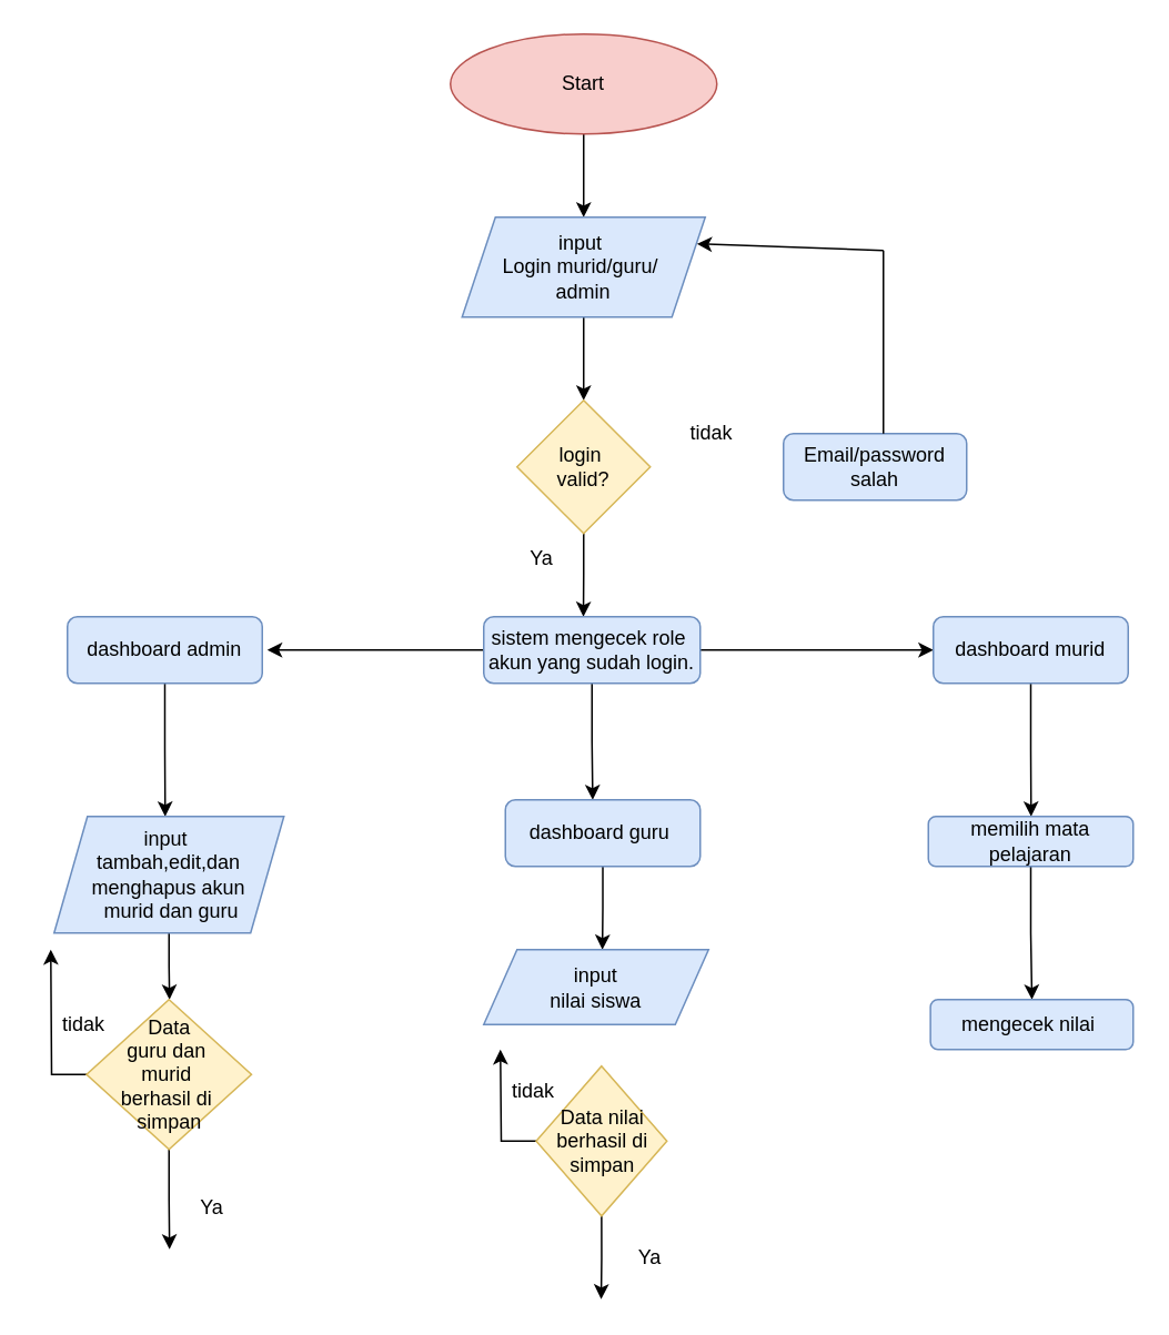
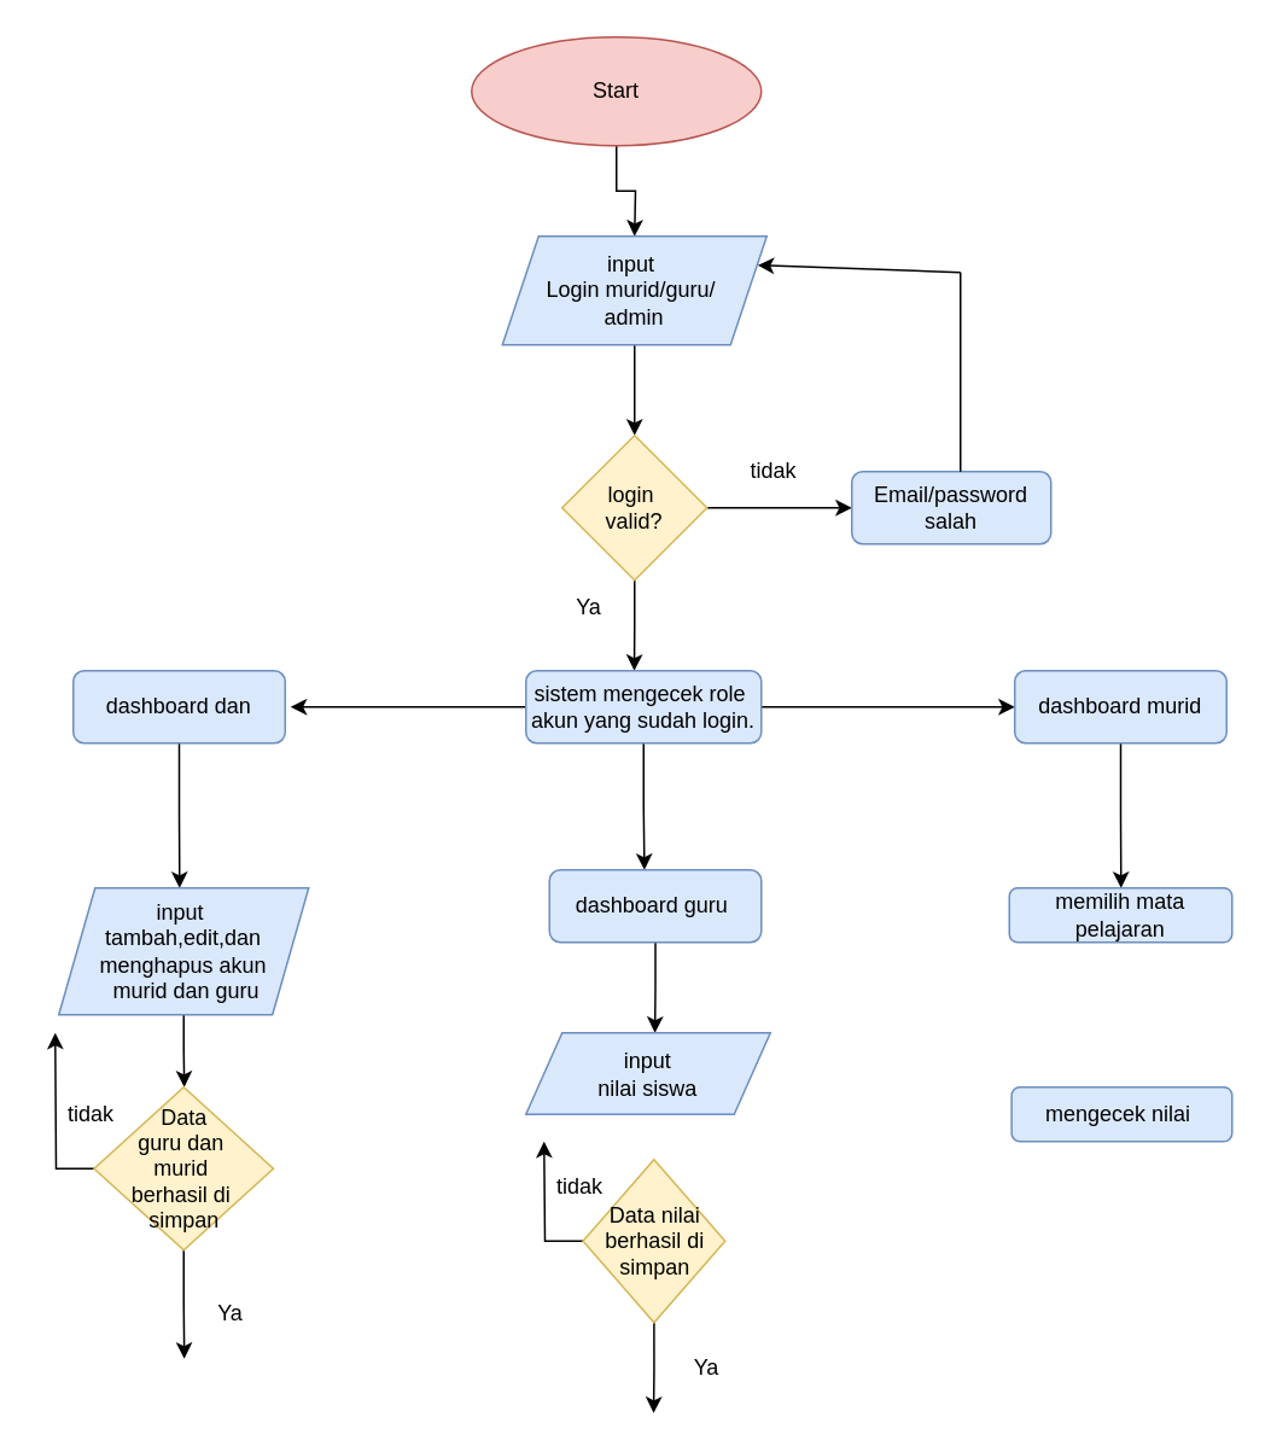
  <mxCell id="0" />
  <mxCell id="1" parent="0" />
  <mxCell id="2" style="edgeStyle=orthogonalEdgeStyle;rounded=0;orthogonalLoop=1;jettySize=auto;html=1;exitX=0.5;exitY=1;exitDx=0;exitDy=0;" parent="1" source="3" edge="1"><mxGeometry relative="1" as="geometry"><mxPoint x="350" y="130" as="targetPoint" /></mxGeometry></mxCell>
- <mxCell id="3" value="Start" style="ellipse;whiteSpace=wrap;html=1;fillColor=#f8cecc;strokeColor=#b85450;" parent="1" vertex="1"><mxGeometry x="270" y="20" width="160" height="60" as="geometry" /></mxCell>
+ <mxCell id="3" value="Start" style="ellipse;whiteSpace=wrap;html=1;fillColor=#f8cecc;strokeColor=#b85450;" parent="1" vertex="1"><mxGeometry x="260" y="20" width="160" height="60" as="geometry" /></mxCell>
  <mxCell id="4" style="edgeStyle=orthogonalEdgeStyle;rounded=0;orthogonalLoop=1;jettySize=auto;html=1;exitX=0.5;exitY=1;exitDx=0;exitDy=0;" parent="1" source="5" edge="1"><mxGeometry relative="1" as="geometry"><mxPoint x="350" y="240" as="targetPoint" /></mxGeometry></mxCell>
  <mxCell id="5" value="input&amp;nbsp;&lt;div&gt;Login murid/guru/&amp;nbsp;&lt;div&gt;admin&lt;/div&gt;&lt;/div&gt;" style="shape=parallelogram;perimeter=parallelogramPerimeter;whiteSpace=wrap;html=1;fixedSize=1;fillColor=#dae8fc;strokeColor=#6c8ebf;" parent="1" vertex="1"><mxGeometry x="277" y="130" width="146" height="60" as="geometry" /></mxCell>
  <mxCell id="6" style="edgeStyle=orthogonalEdgeStyle;rounded=0;orthogonalLoop=1;jettySize=auto;html=1;exitX=0.5;exitY=1;exitDx=0;exitDy=0;" parent="1" source="8" edge="1"><mxGeometry relative="1" as="geometry"><mxPoint x="349.857" y="370" as="targetPoint" /></mxGeometry></mxCell>
+ <mxCell id="7" style="edgeStyle=orthogonalEdgeStyle;rounded=0;orthogonalLoop=1;jettySize=auto;html=1;exitX=1;exitY=0.5;exitDx=0;exitDy=0;entryX=0;entryY=0.5;entryDx=0;entryDy=0;" parent="1" source="8" target="14" edge="1"><mxGeometry relative="1" as="geometry" /></mxCell>
  <mxCell id="8" value="login&amp;nbsp;&lt;div&gt;valid?&lt;/div&gt;" style="rhombus;whiteSpace=wrap;html=1;fillColor=#fff2cc;strokeColor=#d6b656;" parent="1" vertex="1"><mxGeometry x="310" y="240" width="80" height="80" as="geometry" /></mxCell>
  <mxCell id="9" value="Ya" style="text;html=1;align=center;verticalAlign=middle;whiteSpace=wrap;rounded=0;" parent="1" vertex="1"><mxGeometry x="290" y="320" width="70" height="30" as="geometry" /></mxCell>
  <mxCell id="10" style="edgeStyle=orthogonalEdgeStyle;rounded=0;orthogonalLoop=1;jettySize=auto;html=1;exitX=0.5;exitY=1;exitDx=0;exitDy=0;" parent="1" source="13" edge="1"><mxGeometry relative="1" as="geometry"><mxPoint x="355.444" y="480" as="targetPoint" /></mxGeometry></mxCell>
  <mxCell id="11" style="edgeStyle=orthogonalEdgeStyle;rounded=0;orthogonalLoop=1;jettySize=auto;html=1;exitX=0;exitY=0.5;exitDx=0;exitDy=0;" parent="1" source="13" edge="1"><mxGeometry relative="1" as="geometry"><mxPoint x="160" y="390" as="targetPoint" /></mxGeometry></mxCell>
  <mxCell id="12" style="edgeStyle=orthogonalEdgeStyle;rounded=0;orthogonalLoop=1;jettySize=auto;html=1;exitX=1;exitY=0.5;exitDx=0;exitDy=0;" parent="1" source="13" edge="1"><mxGeometry relative="1" as="geometry"><mxPoint x="560" y="390" as="targetPoint" /></mxGeometry></mxCell>
  <mxCell id="13" value="sistem mengecek role&amp;nbsp;&lt;div&gt;akun yang sudah login.&lt;/div&gt;" style="rounded=1;whiteSpace=wrap;html=1;fillColor=#dae8fc;strokeColor=#6c8ebf;" parent="1" vertex="1"><mxGeometry x="290" y="370" width="130" height="40" as="geometry" /></mxCell>
  <mxCell id="14" value="Email/password&lt;div&gt;salah&lt;/div&gt;" style="rounded=1;whiteSpace=wrap;html=1;fillColor=#dae8fc;strokeColor=#6c8ebf;" parent="1" vertex="1"><mxGeometry x="470" y="260" width="110" height="40" as="geometry" /></mxCell>
  <mxCell id="15" value="tidak" style="text;html=1;align=center;verticalAlign=middle;whiteSpace=wrap;rounded=0;" parent="1" vertex="1"><mxGeometry x="394" y="240" width="66" height="40" as="geometry" /></mxCell>
  <mxCell id="16" value="" style="endArrow=none;html=1;rounded=0;" parent="1" edge="1"><mxGeometry width="50" height="50" relative="1" as="geometry"><mxPoint x="530" y="260" as="sourcePoint" /><mxPoint x="530" y="150" as="targetPoint" /></mxGeometry></mxCell>
  <mxCell id="17" value="" style="endArrow=classic;html=1;rounded=0;" parent="1" edge="1"><mxGeometry width="50" height="50" relative="1" as="geometry"><mxPoint x="530" y="150" as="sourcePoint" /><mxPoint x="418" y="146" as="targetPoint" /></mxGeometry></mxCell>
  <mxCell id="18" style="edgeStyle=orthogonalEdgeStyle;rounded=0;orthogonalLoop=1;jettySize=auto;html=1;exitX=0.5;exitY=1;exitDx=0;exitDy=0;" edge="1" parent="1" source="19"><mxGeometry relative="1" as="geometry"><mxPoint x="361.263" y="570" as="targetPoint" /></mxGeometry></mxCell>
  <mxCell id="19" value="dashboard guru&amp;nbsp;" style="rounded=1;whiteSpace=wrap;html=1;fillColor=#dae8fc;strokeColor=#6c8ebf;" parent="1" vertex="1"><mxGeometry x="303" y="480" width="117" height="40" as="geometry" /></mxCell>
  <mxCell id="20" style="edgeStyle=orthogonalEdgeStyle;rounded=0;orthogonalLoop=1;jettySize=auto;html=1;exitX=0.5;exitY=1;exitDx=0;exitDy=0;" edge="1" parent="1" source="21"><mxGeometry relative="1" as="geometry"><mxPoint x="98.714" y="490" as="targetPoint" /></mxGeometry></mxCell>
- <mxCell id="21" value="dashboard admin" style="rounded=1;whiteSpace=wrap;html=1;fillColor=#dae8fc;strokeColor=#6c8ebf;" parent="1" vertex="1"><mxGeometry x="40" y="370" width="117" height="40" as="geometry" /></mxCell>
+ <mxCell id="21" value="dashboard dan" style="rounded=1;whiteSpace=wrap;html=1;fillColor=#dae8fc;strokeColor=#6c8ebf;" parent="1" vertex="1"><mxGeometry x="40" y="370" width="117" height="40" as="geometry" /></mxCell>
  <mxCell id="22" style="edgeStyle=orthogonalEdgeStyle;rounded=0;orthogonalLoop=1;jettySize=auto;html=1;exitX=0.5;exitY=1;exitDx=0;exitDy=0;" edge="1" parent="1" source="23"><mxGeometry relative="1" as="geometry"><mxPoint x="618.714" y="490" as="targetPoint" /></mxGeometry></mxCell>
  <mxCell id="23" value="dashboard murid" style="rounded=1;whiteSpace=wrap;html=1;fillColor=#dae8fc;strokeColor=#6c8ebf;" parent="1" vertex="1"><mxGeometry x="560" y="370" width="117" height="40" as="geometry" /></mxCell>
- <mxCell id="24" style="edgeStyle=orthogonalEdgeStyle;rounded=0;orthogonalLoop=1;jettySize=auto;html=1;exitX=0.5;exitY=1;exitDx=0;exitDy=0;" edge="1" parent="1" source="25" target="26"><mxGeometry relative="1" as="geometry"><mxPoint x="618.258" y="570" as="targetPoint" /></mxGeometry></mxCell>
  <mxCell id="25" value="memilih mata pelajaran" style="rounded=1;whiteSpace=wrap;html=1;fillColor=#dae8fc;strokeColor=#6c8ebf;" vertex="1" parent="1"><mxGeometry x="557" y="490" width="123" height="30" as="geometry" /></mxCell>
  <mxCell id="26" value="mengecek nilai&amp;nbsp;" style="rounded=1;whiteSpace=wrap;html=1;fillColor=#dae8fc;strokeColor=#6c8ebf;" vertex="1" parent="1"><mxGeometry x="558.26" y="600" width="121.74" height="30" as="geometry" /></mxCell>
  <mxCell id="27" style="edgeStyle=orthogonalEdgeStyle;rounded=0;orthogonalLoop=1;jettySize=auto;html=1;exitX=0.5;exitY=1;exitDx=0;exitDy=0;" edge="1" parent="1" source="28"><mxGeometry relative="1" as="geometry"><mxPoint x="101.308" y="600" as="targetPoint" /></mxGeometry></mxCell>
  <mxCell id="28" value="input&amp;nbsp;&lt;div&gt;tambah,edit,dan menghapus akun&lt;/div&gt;&lt;div&gt;&amp;nbsp;murid dan guru&lt;/div&gt;" style="shape=parallelogram;perimeter=parallelogramPerimeter;whiteSpace=wrap;html=1;fixedSize=1;fillColor=#dae8fc;strokeColor=#6c8ebf;" vertex="1" parent="1"><mxGeometry x="32" y="490" width="138" height="70" as="geometry" /></mxCell>
  <mxCell id="29" value="input&lt;div&gt;nilai siswa&lt;/div&gt;" style="shape=parallelogram;perimeter=parallelogramPerimeter;whiteSpace=wrap;html=1;fixedSize=1;fillColor=#dae8fc;strokeColor=#6c8ebf;" vertex="1" parent="1"><mxGeometry x="290" y="570" width="135" height="45" as="geometry" /></mxCell>
  <mxCell id="30" style="edgeStyle=orthogonalEdgeStyle;rounded=0;orthogonalLoop=1;jettySize=auto;html=1;exitX=0.5;exitY=1;exitDx=0;exitDy=0;" edge="1" parent="1" source="32"><mxGeometry relative="1" as="geometry"><mxPoint x="360.538" y="780" as="targetPoint" /></mxGeometry></mxCell>
  <mxCell id="31" style="edgeStyle=orthogonalEdgeStyle;rounded=0;orthogonalLoop=1;jettySize=auto;html=1;exitX=0;exitY=0.5;exitDx=0;exitDy=0;" edge="1" parent="1" source="32"><mxGeometry relative="1" as="geometry"><mxPoint x="300" y="630" as="targetPoint" /></mxGeometry></mxCell>
  <mxCell id="32" value="Data nilai berhasil di simpan" style="rhombus;whiteSpace=wrap;html=1;fillColor=#fff2cc;strokeColor=#d6b656;" vertex="1" parent="1"><mxGeometry x="321.5" y="640" width="78.5" height="90" as="geometry" /></mxCell>
  <mxCell id="33" value="Ya" style="text;html=1;align=center;verticalAlign=middle;whiteSpace=wrap;rounded=0;" vertex="1" parent="1"><mxGeometry x="360" y="740" width="60" height="30" as="geometry" /></mxCell>
  <mxCell id="34" value="tidak" style="text;html=1;align=center;verticalAlign=middle;whiteSpace=wrap;rounded=0;" vertex="1" parent="1"><mxGeometry x="290" y="640" width="60" height="30" as="geometry" /></mxCell>
  <mxCell id="35" style="edgeStyle=orthogonalEdgeStyle;rounded=0;orthogonalLoop=1;jettySize=auto;html=1;exitX=0.5;exitY=1;exitDx=0;exitDy=0;" edge="1" parent="1" source="37"><mxGeometry relative="1" as="geometry"><mxPoint x="101.308" y="750" as="targetPoint" /></mxGeometry></mxCell>
  <mxCell id="36" style="edgeStyle=orthogonalEdgeStyle;rounded=0;orthogonalLoop=1;jettySize=auto;html=1;exitX=0;exitY=0.5;exitDx=0;exitDy=0;" edge="1" parent="1" source="37"><mxGeometry relative="1" as="geometry"><mxPoint x="30" y="570" as="targetPoint" /></mxGeometry></mxCell>
  <mxCell id="37" value="Data&lt;div&gt;guru dan&amp;nbsp;&lt;/div&gt;&lt;div&gt;murid&amp;nbsp;&lt;/div&gt;&lt;div&gt;berhasil&amp;nbsp;&lt;span style=&quot;background-color: transparent; color: light-dark(rgb(0, 0, 0), rgb(255, 255, 255));&quot;&gt;di&amp;nbsp;&lt;/span&gt;&lt;/div&gt;&lt;div&gt;&lt;span style=&quot;background-color: transparent; color: light-dark(rgb(0, 0, 0), rgb(255, 255, 255));&quot;&gt;simpan&lt;/span&gt;&lt;/div&gt;" style="rhombus;whiteSpace=wrap;html=1;fillColor=#fff2cc;strokeColor=#d6b656;" vertex="1" parent="1"><mxGeometry x="51.5" y="600" width="99" height="90" as="geometry" /></mxCell>
  <mxCell id="38" value="Ya" style="text;html=1;align=center;verticalAlign=middle;whiteSpace=wrap;rounded=0;" vertex="1" parent="1"><mxGeometry x="97" y="710" width="60" height="30" as="geometry" /></mxCell>
  <mxCell id="39" value="tidak" style="text;html=1;align=center;verticalAlign=middle;whiteSpace=wrap;rounded=0;" vertex="1" parent="1"><mxGeometry x="20" y="600" width="60" height="30" as="geometry" /></mxCell>
